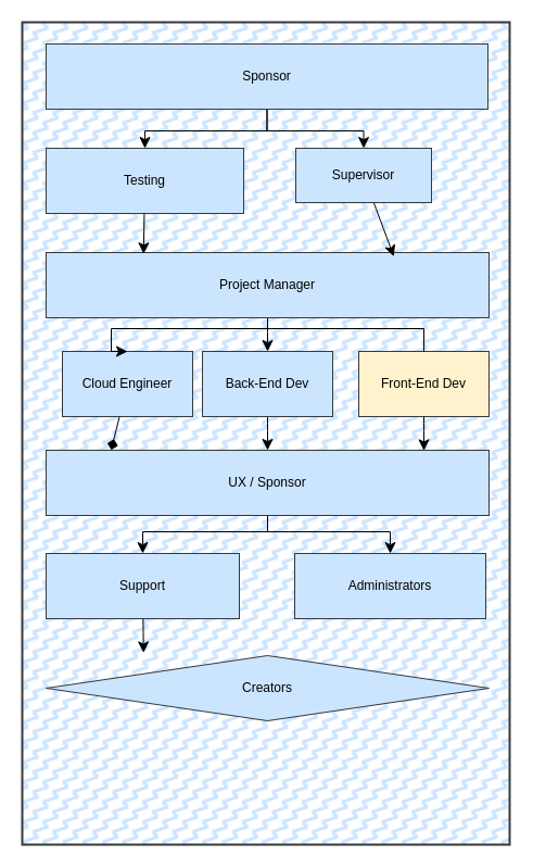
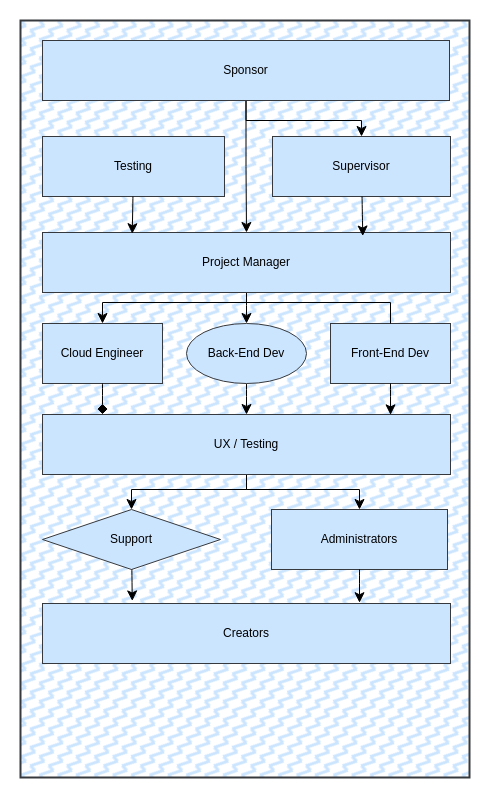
  <mxCell id="0" />
  <mxCell id="1" parent="0" />
  <mxCell id="2" value="" style="rounded=0;whiteSpace=wrap;html=1;fillColor=#cce5ff;strokeColor=#36393d;fillStyle=zigzag-line;strokeWidth=2;" vertex="1" parent="1"><mxGeometry x="20" y="20" width="449" height="757" as="geometry" /></mxCell>
  <mxCell id="3" style="edgeStyle=none;curved=1;rounded=0;orthogonalLoop=1;jettySize=auto;html=1;fontSize=12;startSize=8;endSize=8;" edge="1" parent="1" source="4" target="9"><mxGeometry relative="1" as="geometry" /></mxCell>
- <mxCell id="4" value="Back-End Dev" style="rounded=0;whiteSpace=wrap;html=1;fillColor=#cce5ff;strokeColor=#36393d;" vertex="1" parent="1"><mxGeometry x="186" y="323" width="120" height="60" as="geometry" /></mxCell>
- <mxCell id="5" value="&lt;div&gt;Cloud Engineer&lt;/div&gt;" style="rounded=0;whiteSpace=wrap;html=1;fillColor=#cce5ff;strokeColor=#36393d;" vertex="1" parent="1"><mxGeometry x="57" y="323" width="120" height="60" as="geometry" /></mxCell>
- <mxCell id="6" value="Front-End Dev" style="rounded=0;whiteSpace=wrap;html=1;fillColor=#fff2cc;strokeColor=#36393d;" vertex="1" parent="1"><mxGeometry x="330" y="323" width="120" height="60" as="geometry" /></mxCell>
+ <mxCell id="4" value="Back-End Dev" style="ellipse;whiteSpace=wrap;html=1;fillColor=#cce5ff;strokeColor=#36393d;" vertex="1" parent="1"><mxGeometry x="186" y="323" width="120" height="60" as="geometry" /></mxCell>
+ <mxCell id="5" value="&lt;div&gt;Cloud Engineer&lt;/div&gt;" style="rounded=0;whiteSpace=wrap;html=1;fillColor=#cce5ff;strokeColor=#36393d;" vertex="1" parent="1"><mxGeometry x="42" y="323" width="120" height="60" as="geometry" /></mxCell>
+ <mxCell id="6" value="Front-End Dev" style="rounded=0;whiteSpace=wrap;html=1;fillColor=#cce5ff;strokeColor=#36393d;" vertex="1" parent="1"><mxGeometry x="330" y="323" width="120" height="60" as="geometry" /></mxCell>
  <mxCell id="7" style="edgeStyle=orthogonalEdgeStyle;rounded=0;orthogonalLoop=1;jettySize=auto;html=1;entryX=0.5;entryY=0;entryDx=0;entryDy=0;fontSize=12;startSize=8;endSize=8;" edge="1" parent="1" source="9" target="20"><mxGeometry relative="1" as="geometry"><Array as="points"><mxPoint x="246" y="489" /><mxPoint x="131" y="489" /></Array></mxGeometry></mxCell>
  <mxCell id="8" style="edgeStyle=orthogonalEdgeStyle;rounded=0;orthogonalLoop=1;jettySize=auto;html=1;entryX=0.5;entryY=0;entryDx=0;entryDy=0;fontSize=12;startSize=8;endSize=8;" edge="1" parent="1" target="21"><mxGeometry relative="1" as="geometry"><mxPoint x="246.017" y="466" as="sourcePoint" /><mxPoint x="359" y="501" as="targetPoint" /><Array as="points"><mxPoint x="246" y="489" /><mxPoint x="359" y="489" /></Array></mxGeometry></mxCell>
- <mxCell id="9" value="UX / Sponsor" style="rounded=0;whiteSpace=wrap;html=1;fillColor=#cce5ff;strokeColor=#36393d;" vertex="1" parent="1"><mxGeometry x="42" y="414" width="408" height="60" as="geometry" /></mxCell>
+ <mxCell id="9" value="UX / Testing" style="rounded=0;whiteSpace=wrap;html=1;fillColor=#cce5ff;strokeColor=#36393d;" vertex="1" parent="1"><mxGeometry x="42" y="414" width="408" height="60" as="geometry" /></mxCell>
  <mxCell id="10" style="edgeStyle=orthogonalEdgeStyle;rounded=0;orthogonalLoop=1;jettySize=auto;html=1;entryX=0.5;entryY=0;entryDx=0;entryDy=0;fontSize=12;startSize=8;endSize=8;" edge="1" parent="1" source="13" target="5"><mxGeometry relative="1" as="geometry"><Array as="points"><mxPoint x="246" y="302" /><mxPoint x="102" y="302" /></Array></mxGeometry></mxCell>
  <mxCell id="11" style="edgeStyle=none;curved=1;rounded=0;orthogonalLoop=1;jettySize=auto;html=1;entryX=0.5;entryY=0;entryDx=0;entryDy=0;fontSize=12;startSize=8;endSize=8;" edge="1" parent="1" source="13" target="4"><mxGeometry relative="1" as="geometry" /></mxCell>
  <mxCell id="12" style="edgeStyle=orthogonalEdgeStyle;rounded=0;orthogonalLoop=1;jettySize=auto;html=1;entryX=0.5;entryY=0;entryDx=0;entryDy=0;fontSize=12;startSize=8;endSize=8;endArrow=none;" edge="1" parent="1" source="13" target="6"><mxGeometry relative="1" as="geometry"><Array as="points"><mxPoint x="246" y="302" /><mxPoint x="390" y="302" /></Array></mxGeometry></mxCell>
  <mxCell id="13" value="Project Manager" style="rounded=0;whiteSpace=wrap;html=1;fillColor=#cce5ff;strokeColor=#36393d;" vertex="1" parent="1"><mxGeometry x="42" y="232" width="408" height="60" as="geometry" /></mxCell>
  <mxCell id="14" value="Testing" style="rounded=0;whiteSpace=wrap;html=1;fillColor=#cce5ff;strokeColor=#36393d;" vertex="1" parent="1"><mxGeometry x="42" y="136" width="182" height="60" as="geometry" /></mxCell>
- <mxCell id="15" value="Supervisor" style="rounded=0;whiteSpace=wrap;html=1;fillColor=#cce5ff;strokeColor=#36393d;" vertex="1" parent="1"><mxGeometry x="272" y="136" width="125" height="50" as="geometry" /></mxCell>
+ <mxCell id="15" value="Supervisor" style="rounded=0;whiteSpace=wrap;html=1;fillColor=#cce5ff;strokeColor=#36393d;" vertex="1" parent="1"><mxGeometry x="272" y="136" width="178" height="60" as="geometry" /></mxCell>
  <mxCell id="16" value="" style="edgeStyle=orthogonalEdgeStyle;rounded=0;orthogonalLoop=1;jettySize=auto;html=1;fontSize=12;startSize=8;endSize=8;" edge="1" parent="1" source="18" target="15"><mxGeometry relative="1" as="geometry" /></mxCell>
- <mxCell id="17" style="edgeStyle=orthogonalEdgeStyle;rounded=0;orthogonalLoop=1;jettySize=auto;html=1;entryX=0.5;entryY=0;entryDx=0;entryDy=0;fontSize=12;startSize=8;endSize=8;" edge="1" parent="1" source="18" target="14"><mxGeometry relative="1" as="geometry" /></mxCell>
+ <mxCell id="17" style="edgeStyle=orthogonalEdgeStyle;rounded=0;orthogonalLoop=1;jettySize=auto;html=1;fontSize=12;startSize=8;endSize=8;" edge="1" parent="1" source="18" target="13"><mxGeometry relative="1" as="geometry" /></mxCell>
  <mxCell id="18" value="Sponsor" style="rounded=0;whiteSpace=wrap;html=1;fillColor=#cce5ff;strokeColor=#36393d;" vertex="1" parent="1"><mxGeometry x="42" y="40" width="407" height="60" as="geometry" /></mxCell>
- <mxCell id="19" value="Creators" style="rhombus;whiteSpace=wrap;html=1;fillColor=#cce5ff;strokeColor=#36393d;" vertex="1" parent="1"><mxGeometry x="42" y="603" width="408" height="60" as="geometry" /></mxCell>
- <mxCell id="20" value="Support" style="rounded=0;whiteSpace=wrap;html=1;fillColor=#cce5ff;strokeColor=#36393d;" vertex="1" parent="1"><mxGeometry x="42" y="509" width="178" height="60" as="geometry" /></mxCell>
+ <mxCell id="19" value="Creators" style="rounded=0;whiteSpace=wrap;html=1;fillColor=#cce5ff;strokeColor=#36393d;" vertex="1" parent="1"><mxGeometry x="42" y="603" width="408" height="60" as="geometry" /></mxCell>
+ <mxCell id="20" value="Support" style="rhombus;whiteSpace=wrap;html=1;fillColor=#cce5ff;strokeColor=#36393d;" vertex="1" parent="1"><mxGeometry x="42" y="509" width="178" height="60" as="geometry" /></mxCell>
  <mxCell id="21" value="Administrators" style="rounded=0;whiteSpace=wrap;html=1;fillColor=#cce5ff;strokeColor=#36393d;" vertex="1" parent="1"><mxGeometry x="271" y="509" width="176" height="60" as="geometry" /></mxCell>
  <mxCell id="22" style="edgeStyle=none;curved=1;rounded=0;orthogonalLoop=1;jettySize=auto;html=1;entryX=0.785;entryY=0.059;entryDx=0;entryDy=0;entryPerimeter=0;fontSize=12;startSize=8;endSize=8;" edge="1" parent="1" source="15" target="13"><mxGeometry relative="1" as="geometry" /></mxCell>
  <mxCell id="23" style="edgeStyle=none;curved=1;rounded=0;orthogonalLoop=1;jettySize=auto;html=1;entryX=0.22;entryY=0.02;entryDx=0;entryDy=0;entryPerimeter=0;fontSize=12;startSize=8;endSize=8;" edge="1" parent="1" source="14" target="13"><mxGeometry relative="1" as="geometry" /></mxCell>
  <mxCell id="24" style="edgeStyle=none;curved=1;rounded=0;orthogonalLoop=1;jettySize=auto;html=1;entryX=0.853;entryY=0.006;entryDx=0;entryDy=0;entryPerimeter=0;fontSize=12;startSize=8;endSize=8;" edge="1" parent="1" source="6" target="9"><mxGeometry relative="1" as="geometry" /></mxCell>
  <mxCell id="25" style="edgeStyle=none;curved=1;rounded=0;orthogonalLoop=1;jettySize=auto;html=1;entryX=0.147;entryY=-0.004;entryDx=0;entryDy=0;entryPerimeter=0;fontSize=12;startSize=8;endSize=8;endArrow=diamond;" edge="1" parent="1" source="5" target="9"><mxGeometry relative="1" as="geometry" /></mxCell>
+ <mxCell id="26" style="edgeStyle=none;curved=1;rounded=0;orthogonalLoop=1;jettySize=auto;html=1;entryX=0.777;entryY=-0.013;entryDx=0;entryDy=0;entryPerimeter=0;fontSize=12;startSize=8;endSize=8;" edge="1" parent="1" source="21" target="19"><mxGeometry relative="1" as="geometry" /></mxCell>
  <mxCell id="27" style="edgeStyle=none;curved=1;rounded=0;orthogonalLoop=1;jettySize=auto;html=1;entryX=0.22;entryY=-0.043;entryDx=0;entryDy=0;entryPerimeter=0;fontSize=12;startSize=8;endSize=8;" edge="1" parent="1" source="20" target="19"><mxGeometry relative="1" as="geometry" /></mxCell>
